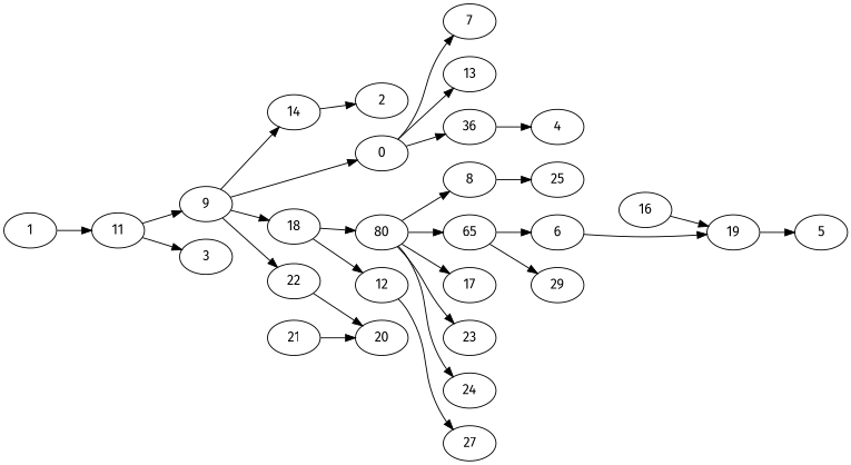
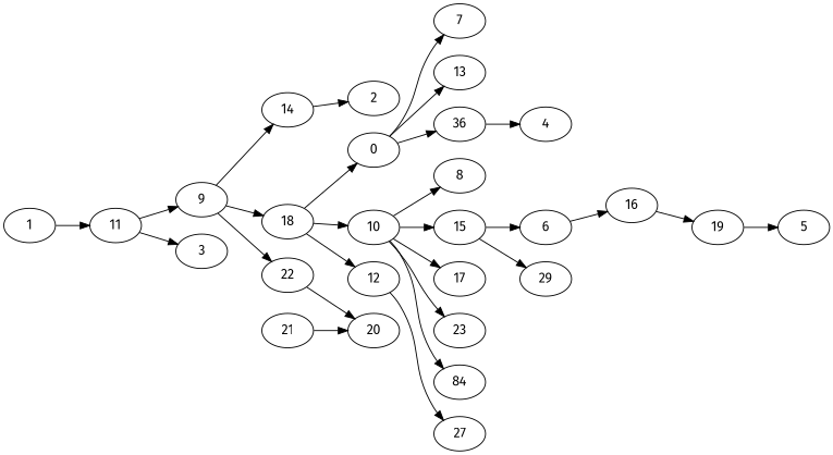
  digraph {
    fontname="Fira Sans"
    rankdir=LR
    node [fontname="Fira Sans"]
    edge [fontname="Fira Sans"]
    1
    11
    9
    14
    18
    22
    3
    2
    0
-   10 [label=80]
+   10
    12
    20
    7
    13
    n15 [label=36]
    8
-   15 [label=65]
+   15
    17
    23
-   24
+   24 [label=84]
    27
    21
    4
-   25
    6
    29
    16
    19
    5
    1 -> 11
    11 -> 9
    11 -> 3
    9 -> 14
    9 -> 18
    9 -> 22
    14 -> 2
-   9 -> 0
+   18 -> 0
    18 -> 10
    18 -> 12
    22 -> 20
    0 -> 7
    0 -> 13
    0 -> n15
    10 -> 8
    10 -> 15
    10 -> 17
    10 -> 23
    10 -> 24
    12 -> 27
    n15 -> 4
-   8 -> 25
    15 -> 6
    15 -> 29
    21 -> 20
-   6 -> 19
+   6 -> 16
    16 -> 19
    19 -> 5
  }
